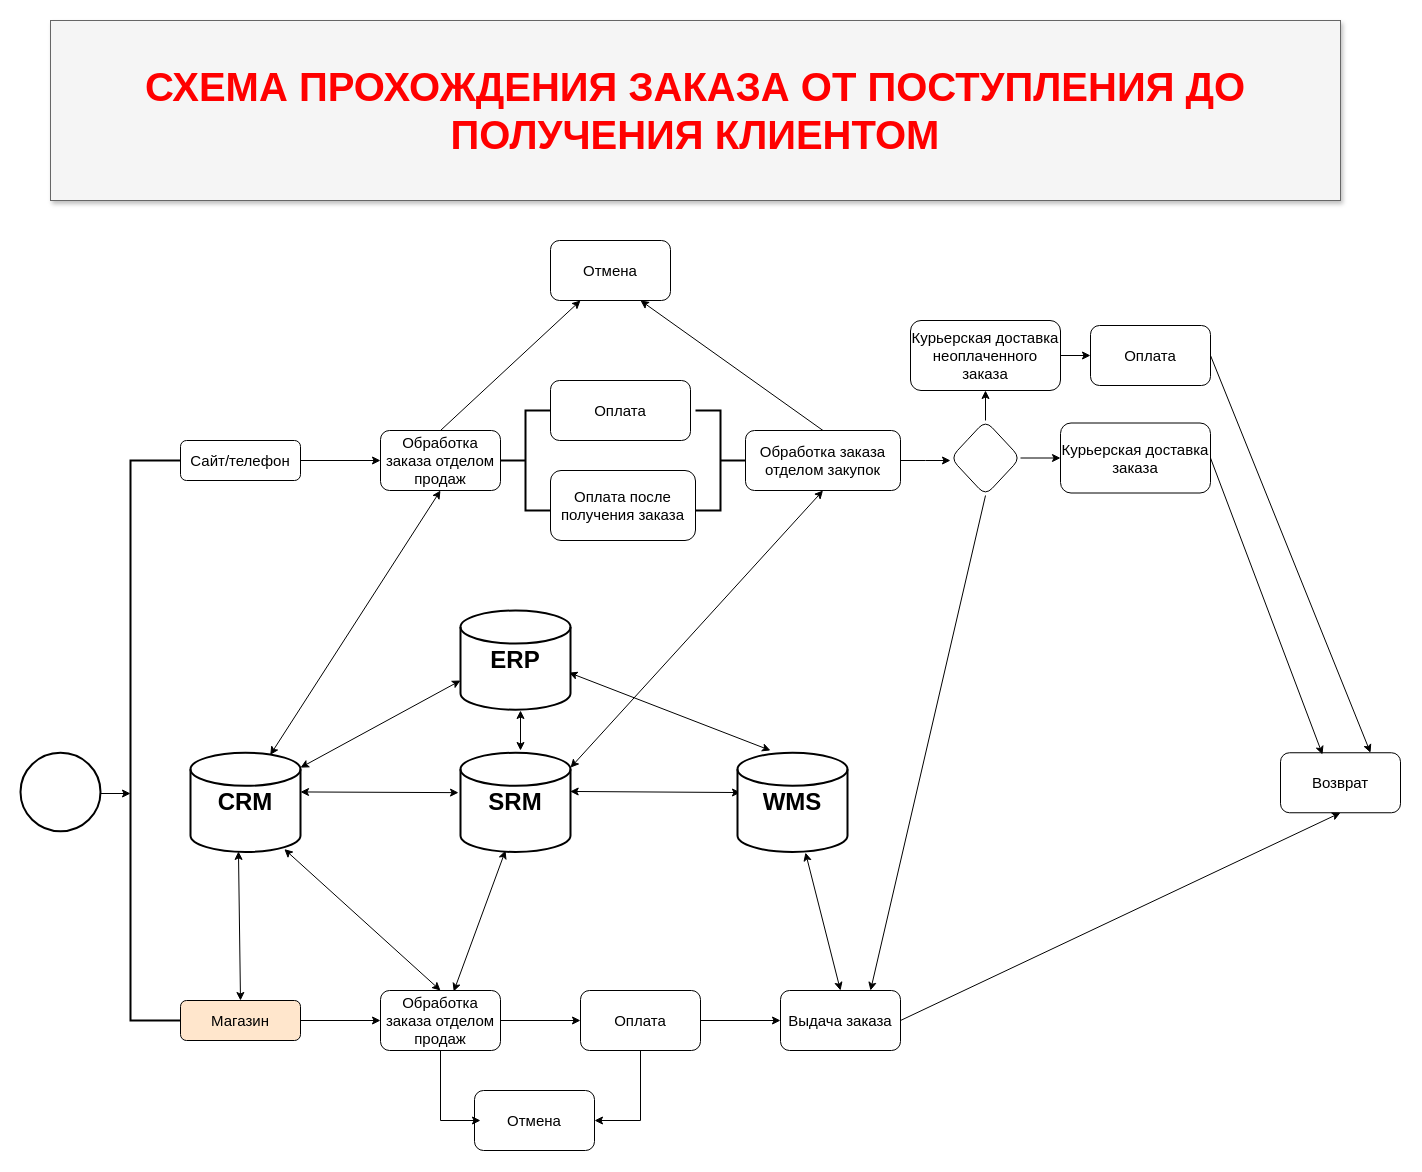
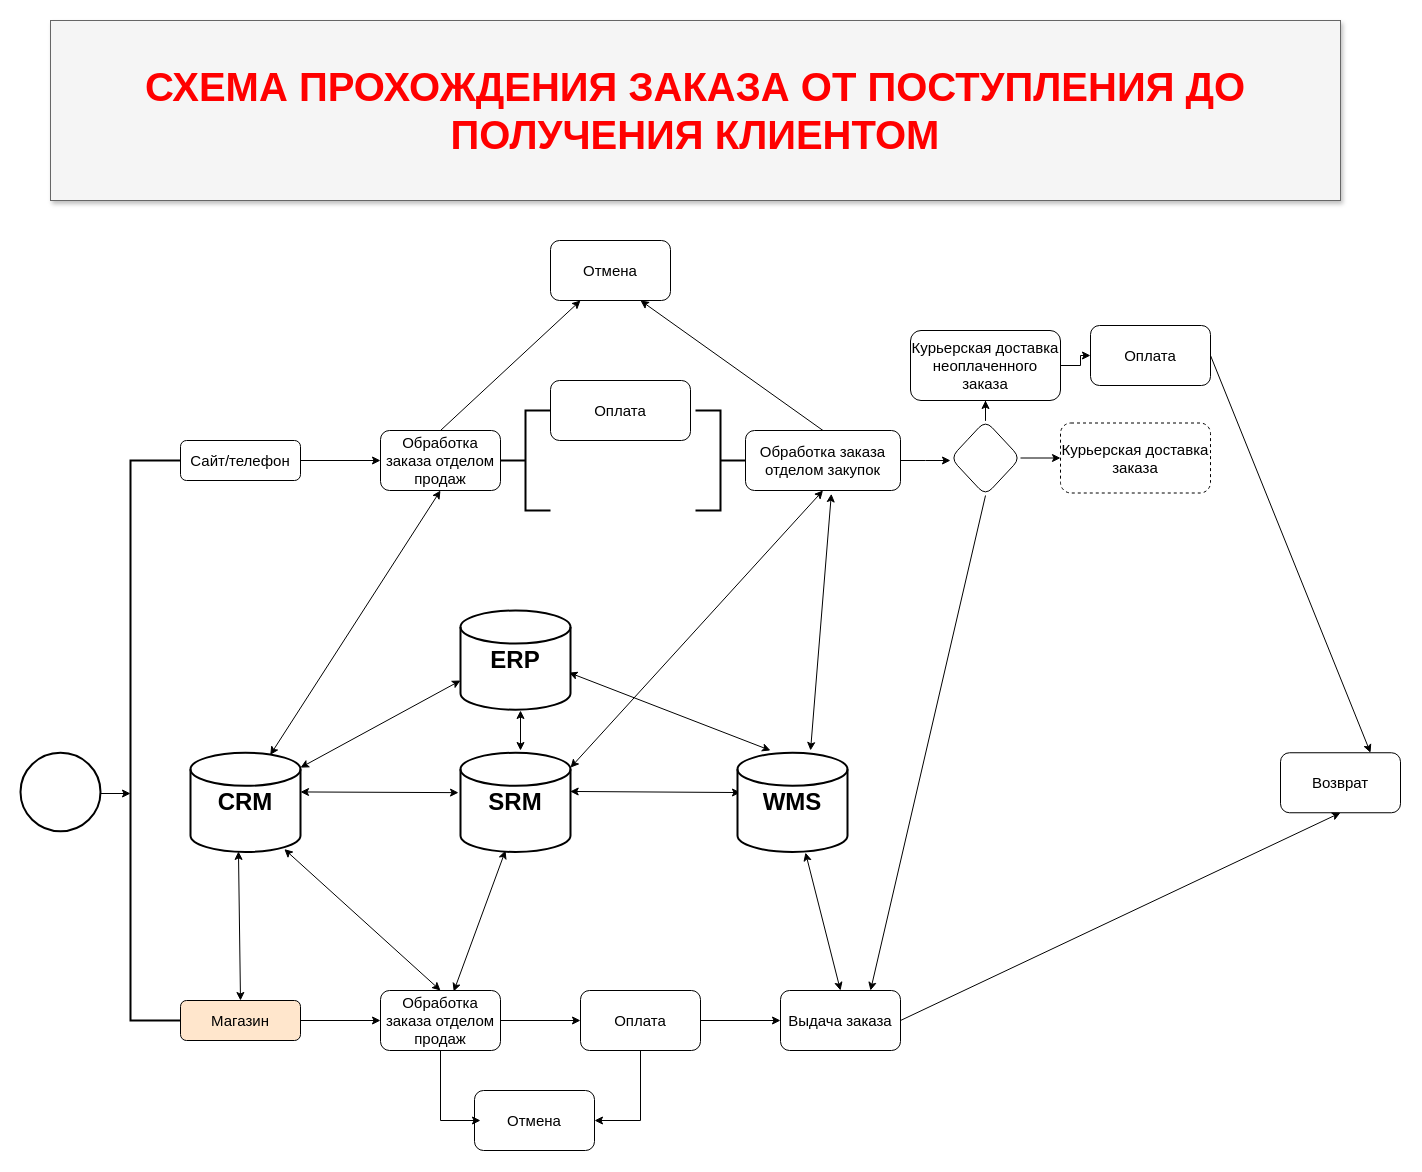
  <mxCell id="0" />
  <mxCell id="1" parent="0" />
  <mxCell id="2" value="" style="edgeStyle=orthogonalEdgeStyle;rounded=0;orthogonalLoop=1;jettySize=auto;html=1;" edge="1" parent="1" source="3" target="10"><mxGeometry relative="1" as="geometry" /></mxCell>
  <mxCell id="3" value="Сайт/телефон" style="rounded=1;whiteSpace=wrap;html=1;fontSize=15;glass=0;strokeWidth=1;shadow=0;" parent="1" vertex="1"><mxGeometry x="180" y="440" width="120" height="40" as="geometry" /></mxCell>
  <mxCell id="4" value="" style="edgeStyle=orthogonalEdgeStyle;rounded=0;orthogonalLoop=1;jettySize=auto;html=1;" edge="1" parent="1" source="5" target="12"><mxGeometry relative="1" as="geometry" /></mxCell>
  <mxCell id="5" value="Магазин" style="rounded=1;whiteSpace=wrap;html=1;fontSize=15;glass=0;strokeWidth=1;shadow=0;fillColor=#ffe6cc;" parent="1" vertex="1"><mxGeometry x="180" y="1000" width="120" height="40" as="geometry" /></mxCell>
  <mxCell id="6" value="" style="edgeStyle=orthogonalEdgeStyle;rounded=0;orthogonalLoop=1;jettySize=auto;html=1;" edge="1" parent="1"><mxGeometry relative="1" as="geometry"><mxPoint x="100" y="793" as="sourcePoint" /><mxPoint x="130" y="793" as="targetPoint" /></mxGeometry></mxCell>
  <mxCell id="7" value="" style="strokeWidth=2;html=1;shape=mxgraph.flowchart.annotation_1;align=left;pointerEvents=1;" vertex="1" parent="1"><mxGeometry x="130" y="460" width="50" height="560" as="geometry" /></mxCell>
  <mxCell id="8" value="" style="endArrow=classic;startArrow=classic;html=1;rounded=0;entryX=0.436;entryY=0.994;entryDx=0;entryDy=0;exitX=0.5;exitY=0;exitDx=0;exitDy=0;exitPerimeter=0;entryPerimeter=0;" edge="1" parent="1" source="5" target="32"><mxGeometry width="50" height="50" relative="1" as="geometry"><mxPoint x="240" y="990" as="sourcePoint" /><mxPoint x="240" y="821.5" as="targetPoint" /></mxGeometry></mxCell>
  <mxCell id="9" value="&lt;h1&gt;&lt;font style=&quot;font-size: 40px;&quot; color=&quot;#ff0000&quot;&gt;СХЕМА ПРОХОЖДЕНИЯ ЗАКАЗА ОТ ПОСТУПЛЕНИЯ ДО ПОЛУЧЕНИЯ КЛИЕНТОМ&lt;/font&gt;&lt;/h1&gt;" style="text;html=1;align=center;verticalAlign=middle;whiteSpace=wrap;rounded=0;fillColor=#f5f5f5;strokeColor=#666666;fontColor=#333333;shadow=1;" vertex="1" parent="1"><mxGeometry x="50" y="20" width="1290" height="180" as="geometry" /></mxCell>
  <mxCell id="10" value="Обработка заказа отделом продаж" style="whiteSpace=wrap;html=1;fontSize=15;rounded=1;glass=0;strokeWidth=1;shadow=0;" vertex="1" parent="1"><mxGeometry x="380" y="430" width="120" height="60" as="geometry" /></mxCell>
  <mxCell id="11" value="" style="edgeStyle=orthogonalEdgeStyle;rounded=0;orthogonalLoop=1;jettySize=auto;html=1;" edge="1" parent="1" source="12" target="15"><mxGeometry relative="1" as="geometry" /></mxCell>
  <mxCell id="12" value="Обработка заказа отделом продаж" style="whiteSpace=wrap;html=1;fontSize=15;rounded=1;glass=0;strokeWidth=1;shadow=0;" vertex="1" parent="1"><mxGeometry x="380" y="990" width="120" height="60" as="geometry" /></mxCell>
  <mxCell id="13" value="" style="edgeStyle=orthogonalEdgeStyle;rounded=0;orthogonalLoop=1;jettySize=auto;html=1;" edge="1" parent="1" source="15" target="16"><mxGeometry relative="1" as="geometry" /></mxCell>
  <mxCell id="14" value="" style="edgeStyle=orthogonalEdgeStyle;rounded=0;orthogonalLoop=1;jettySize=auto;html=1;entryX=1;entryY=0.5;entryDx=0;entryDy=0;" edge="1" parent="1" source="15" target="17"><mxGeometry relative="1" as="geometry" /></mxCell>
  <mxCell id="15" value="Оплата" style="whiteSpace=wrap;html=1;fontSize=15;rounded=1;glass=0;strokeWidth=1;shadow=0;" vertex="1" parent="1"><mxGeometry x="580" y="990" width="120" height="60" as="geometry" /></mxCell>
  <mxCell id="16" value="Выдача заказа" style="whiteSpace=wrap;html=1;fontSize=15;rounded=1;glass=0;strokeWidth=1;shadow=0;" vertex="1" parent="1"><mxGeometry x="780" y="990" width="120" height="60" as="geometry" /></mxCell>
  <mxCell id="17" value="Отмена" style="whiteSpace=wrap;html=1;fontSize=15;rounded=1;glass=0;strokeWidth=1;shadow=0;" vertex="1" parent="1"><mxGeometry x="474" y="1090" width="120" height="60" as="geometry" /></mxCell>
  <mxCell id="18" value="" style="endArrow=classic;html=1;rounded=0;exitX=0.5;exitY=1;exitDx=0;exitDy=0;entryX=0.05;entryY=0.5;entryDx=0;entryDy=0;entryPerimeter=0;" edge="1" parent="1" source="12" target="17"><mxGeometry width="50" height="50" relative="1" as="geometry"><mxPoint x="440" y="940" as="sourcePoint" /><mxPoint x="470" y="1120" as="targetPoint" /><Array as="points"><mxPoint x="440" y="1120" /></Array></mxGeometry></mxCell>
  <mxCell id="19" value="" style="endArrow=classic;startArrow=classic;html=1;rounded=0;entryX=-0.018;entryY=0.402;entryDx=0;entryDy=0;entryPerimeter=0;exitX=1;exitY=0.395;exitDx=0;exitDy=0;exitPerimeter=0;" edge="1" parent="1" source="32" target="33"><mxGeometry width="50" height="50" relative="1" as="geometry"><mxPoint x="300" y="792" as="sourcePoint" /><mxPoint x="460.24" y="791.5" as="targetPoint" /></mxGeometry></mxCell>
  <mxCell id="20" value="" style="endArrow=classic;startArrow=classic;html=1;rounded=0;exitX=0.997;exitY=0.39;exitDx=0;exitDy=0;exitPerimeter=0;entryX=0.027;entryY=0.401;entryDx=0;entryDy=0;entryPerimeter=0;" edge="1" parent="1" source="33" target="34"><mxGeometry width="50" height="50" relative="1" as="geometry"><mxPoint x="580" y="791.5" as="sourcePoint" /><mxPoint x="720" y="792" as="targetPoint" /></mxGeometry></mxCell>
  <mxCell id="21" value="" style="endArrow=classic;startArrow=classic;html=1;rounded=0;entryX=0.5;entryY=1;entryDx=0;entryDy=0;" edge="1" parent="1"><mxGeometry width="50" height="50" relative="1" as="geometry"><mxPoint x="520" y="750" as="sourcePoint" /><mxPoint x="520" y="710" as="targetPoint" /></mxGeometry></mxCell>
  <mxCell id="22" value="" style="endArrow=classic;startArrow=classic;html=1;rounded=0;entryX=0.5;entryY=1;entryDx=0;entryDy=0;entryPerimeter=0;exitX=0.725;exitY=0.022;exitDx=0;exitDy=0;exitPerimeter=0;" edge="1" parent="1" source="32" target="10"><mxGeometry width="50" height="50" relative="1" as="geometry"><mxPoint x="290" y="710" as="sourcePoint" /><mxPoint x="490" y="710" as="targetPoint" /></mxGeometry></mxCell>
  <mxCell id="23" value="" style="endArrow=classic;startArrow=classic;html=1;rounded=0;exitX=0.5;exitY=0;exitDx=0;exitDy=0;entryX=0.853;entryY=0.971;entryDx=0;entryDy=0;entryPerimeter=0;" edge="1" parent="1" source="12" target="32"><mxGeometry width="50" height="50" relative="1" as="geometry"><mxPoint x="440" y="870" as="sourcePoint" /><mxPoint x="260.04" y="820" as="targetPoint" /></mxGeometry></mxCell>
  <mxCell id="24" value="" style="endArrow=classic;startArrow=classic;html=1;rounded=0;entryX=0.409;entryY=0.985;entryDx=0;entryDy=0;exitX=0.61;exitY=0.016;exitDx=0;exitDy=0;exitPerimeter=0;entryPerimeter=0;" edge="1" parent="1" source="12" target="33"><mxGeometry width="50" height="50" relative="1" as="geometry"><mxPoint x="440" y="870" as="sourcePoint" /><mxPoint x="520" y="821.5" as="targetPoint" /></mxGeometry></mxCell>
  <mxCell id="25" value="" style="endArrow=classic;startArrow=classic;html=1;rounded=0;entryX=0.618;entryY=1.006;entryDx=0;entryDy=0;exitX=0.5;exitY=0;exitDx=0;exitDy=0;entryPerimeter=0;" edge="1" parent="1" source="16" target="34"><mxGeometry width="50" height="50" relative="1" as="geometry"><mxPoint x="440" y="870" as="sourcePoint" /><mxPoint x="800" y="821.5" as="targetPoint" /></mxGeometry></mxCell>
  <mxCell id="26" value="" style="endArrow=classic;startArrow=classic;html=1;rounded=0;entryX=0.987;entryY=0.626;entryDx=0;entryDy=0;exitX=0.3;exitY=-0.023;exitDx=0;exitDy=0;exitPerimeter=0;entryPerimeter=0;" edge="1" parent="1" source="34" target="35"><mxGeometry width="50" height="50" relative="1" as="geometry"><mxPoint x="800" y="761.5" as="sourcePoint" /><mxPoint x="580" y="680" as="targetPoint" /></mxGeometry></mxCell>
  <mxCell id="27" value="" style="endArrow=classic;startArrow=classic;html=1;rounded=0;entryX=0;entryY=0.5;entryDx=0;entryDy=0;exitX=1;exitY=0.15;exitDx=0;exitDy=0;exitPerimeter=0;" edge="1" parent="1" source="32"><mxGeometry width="50" height="50" relative="1" as="geometry"><mxPoint x="320" y="770" as="sourcePoint" /><mxPoint x="460" y="680" as="targetPoint" /></mxGeometry></mxCell>
  <mxCell id="28" value="Оплата" style="whiteSpace=wrap;html=1;fontSize=15;rounded=1;glass=0;strokeWidth=1;shadow=0;" vertex="1" parent="1"><mxGeometry x="550" y="380" width="140" height="60" as="geometry" /></mxCell>
- <mxCell id="29" value="Оплата после получения заказа" style="rounded=1;whiteSpace=wrap;html=1;fontSize=15;" vertex="1" parent="1"><mxGeometry x="550" y="470" width="145" height="70" as="geometry" /></mxCell>
  <mxCell id="30" value="" style="strokeWidth=2;html=1;shape=mxgraph.flowchart.annotation_2;align=left;labelPosition=right;pointerEvents=1;" vertex="1" parent="1"><mxGeometry x="500" y="410" width="50" height="100" as="geometry" /></mxCell>
  <mxCell id="31" value="" style="strokeWidth=2;html=1;shape=mxgraph.flowchart.start_2;whiteSpace=wrap;" vertex="1" parent="1"><mxGeometry y="752.25" width="80" height="78.5" as="geometry" x="20" /></mxCell>
  <mxCell id="32" value="&lt;h1&gt;CRM&lt;/h1&gt;" style="strokeWidth=2;html=1;shape=mxgraph.flowchart.database;whiteSpace=wrap;" vertex="1" parent="1"><mxGeometry x="190" y="752.25" width="110" height="99.25" as="geometry" /></mxCell>
  <mxCell id="33" value="&lt;h1&gt;SRM&lt;/h1&gt;" style="strokeWidth=2;html=1;shape=mxgraph.flowchart.database;whiteSpace=wrap;" vertex="1" parent="1"><mxGeometry x="460" y="752.25" width="110" height="99.25" as="geometry" /></mxCell>
  <mxCell id="34" value="&lt;h1&gt;WMS&lt;/h1&gt;" style="strokeWidth=2;html=1;shape=mxgraph.flowchart.database;whiteSpace=wrap;direction=east;" vertex="1" parent="1"><mxGeometry x="737" y="752.25" width="110" height="99.25" as="geometry" /></mxCell>
  <mxCell id="35" value="&lt;h1&gt;ERP&lt;/h1&gt;" style="strokeWidth=2;html=1;shape=mxgraph.flowchart.database;whiteSpace=wrap;" vertex="1" parent="1"><mxGeometry x="460" y="610" width="110" height="99.25" as="geometry" /></mxCell>
  <mxCell id="36" value="&lt;font style=&quot;font-size: 15px;&quot;&gt;Отмена&lt;/font&gt;" style="rounded=1;whiteSpace=wrap;html=1;" vertex="1" parent="1"><mxGeometry x="550" y="240" width="120" height="60" as="geometry" /></mxCell>
  <mxCell id="37" value="" style="endArrow=classic;html=1;rounded=0;exitX=0.5;exitY=0;exitDx=0;exitDy=0;entryX=0.25;entryY=1;entryDx=0;entryDy=0;" edge="1" parent="1" source="10" target="36"><mxGeometry width="50" height="50" relative="1" as="geometry"><mxPoint x="650" y="510" as="sourcePoint" /><mxPoint x="700" y="460" as="targetPoint" /></mxGeometry></mxCell>
  <mxCell id="38" value="" style="strokeWidth=2;html=1;shape=mxgraph.flowchart.annotation_2;align=left;labelPosition=right;pointerEvents=1;direction=west;" vertex="1" parent="1"><mxGeometry x="695" y="410" width="50" height="100" as="geometry" /></mxCell>
  <mxCell id="39" value="" style="edgeStyle=orthogonalEdgeStyle;rounded=0;orthogonalLoop=1;jettySize=auto;html=1;" edge="1" parent="1" source="40"><mxGeometry relative="1" as="geometry"><mxPoint x="950" y="460" as="targetPoint" /></mxGeometry></mxCell>
  <mxCell id="40" value="&lt;font style=&quot;font-size: 15px;&quot;&gt;Обработка заказа отделом закупок&lt;/font&gt;" style="rounded=1;whiteSpace=wrap;html=1;" vertex="1" parent="1"><mxGeometry x="745" y="430" width="155" height="60" as="geometry" /></mxCell>
  <mxCell id="41" value="" style="endArrow=classic;html=1;rounded=0;entryX=0.75;entryY=1;entryDx=0;entryDy=0;exitX=0.5;exitY=0;exitDx=0;exitDy=0;" edge="1" parent="1" source="40" target="36"><mxGeometry width="50" height="50" relative="1" as="geometry"><mxPoint x="650" y="460" as="sourcePoint" /><mxPoint x="700" y="410" as="targetPoint" /></mxGeometry></mxCell>
  <mxCell id="42" value="" style="endArrow=classic;startArrow=classic;html=1;rounded=0;exitX=1;exitY=0.15;exitDx=0;exitDy=0;exitPerimeter=0;entryX=0.5;entryY=1;entryDx=0;entryDy=0;" edge="1" parent="1" source="33" target="40"><mxGeometry width="50" height="50" relative="1" as="geometry"><mxPoint x="650" y="620" as="sourcePoint" /><mxPoint x="700" y="570" as="targetPoint" /></mxGeometry></mxCell>
  <mxCell id="43" value="" style="edgeStyle=orthogonalEdgeStyle;rounded=0;orthogonalLoop=1;jettySize=auto;html=1;" edge="1" parent="1" source="44" target="46"><mxGeometry relative="1" as="geometry" /></mxCell>
- <mxCell id="44" value="&lt;font style=&quot;font-size: 15px;&quot;&gt;Курьерская доставка неоплаченного заказа&lt;/font&gt;" style="rounded=1;whiteSpace=wrap;html=1;" vertex="1" parent="1"><mxGeometry x="910" y="320" width="150" height="70" as="geometry" /></mxCell>
- <mxCell id="45" value="&lt;font style=&quot;font-size: 15px;&quot;&gt;Курьерская доставка заказа&lt;/font&gt;" style="rounded=1;whiteSpace=wrap;html=1;" vertex="1" parent="1"><mxGeometry x="1060" y="422.5" width="150" height="70" as="geometry" /></mxCell>
+ <mxCell id="44" value="&lt;font style=&quot;font-size: 15px;&quot;&gt;Курьерская доставка неоплаченного заказа&lt;/font&gt;" style="rounded=1;whiteSpace=wrap;html=1;" vertex="1" parent="1"><mxGeometry x="910" y="330" width="150" height="70" as="geometry" /></mxCell>
+ <mxCell id="45" value="&lt;font style=&quot;font-size: 15px;&quot;&gt;Курьерская доставка заказа&lt;/font&gt;" style="rounded=1;whiteSpace=wrap;html=1;dashed=1;" vertex="1" parent="1"><mxGeometry x="1060" y="422.5" width="150" height="70" as="geometry" /></mxCell>
  <mxCell id="46" value="&lt;font style=&quot;font-size: 15px;&quot;&gt;Оплата&lt;/font&gt;" style="whiteSpace=wrap;html=1;rounded=1;" vertex="1" parent="1"><mxGeometry x="1090" y="325" width="120" height="60" as="geometry" /></mxCell>
+ <mxCell id="47" value="" style="endArrow=classic;startArrow=classic;html=1;rounded=0;entryX=0.554;entryY=1.055;entryDx=0;entryDy=0;entryPerimeter=0;exitX=0.664;exitY=-0.023;exitDx=0;exitDy=0;exitPerimeter=0;" edge="1" parent="1" source="34" target="40"><mxGeometry width="50" height="50" relative="1" as="geometry"><mxPoint x="760" y="660" as="sourcePoint" /><mxPoint x="810" y="610" as="targetPoint" /></mxGeometry></mxCell>
  <mxCell id="48" value="" style="edgeStyle=orthogonalEdgeStyle;rounded=0;orthogonalLoop=1;jettySize=auto;html=1;" edge="1" parent="1" source="50" target="44"><mxGeometry relative="1" as="geometry" /></mxCell>
  <mxCell id="49" value="" style="edgeStyle=orthogonalEdgeStyle;rounded=0;orthogonalLoop=1;jettySize=auto;html=1;" edge="1" parent="1" source="50" target="45"><mxGeometry relative="1" as="geometry" /></mxCell>
  <mxCell id="50" value="" style="rhombus;whiteSpace=wrap;html=1;rounded=1;" vertex="1" parent="1"><mxGeometry x="950" y="420" width="70" height="75" as="geometry" /></mxCell>
  <mxCell id="51" value="" style="endArrow=classic;html=1;rounded=0;exitX=0.5;exitY=1;exitDx=0;exitDy=0;entryX=0.75;entryY=0;entryDx=0;entryDy=0;" edge="1" parent="1" source="50" target="16"><mxGeometry width="50" height="50" relative="1" as="geometry"><mxPoint x="760" y="740" as="sourcePoint" /><mxPoint x="960" y="780" as="targetPoint" /></mxGeometry></mxCell>
  <mxCell id="52" value="&lt;font style=&quot;font-size: 15px;&quot;&gt;Возврат&lt;/font&gt;" style="rounded=1;whiteSpace=wrap;html=1;" vertex="1" parent="1"><mxGeometry x="1280" y="752.25" width="120" height="60" as="geometry" /></mxCell>
  <mxCell id="53" value="" style="endArrow=classic;html=1;rounded=0;entryX=0.5;entryY=1;entryDx=0;entryDy=0;exitX=1;exitY=0.5;exitDx=0;exitDy=0;" edge="1" parent="1" source="16" target="52"><mxGeometry width="50" height="50" relative="1" as="geometry"><mxPoint x="920" y="810" as="sourcePoint" /><mxPoint x="970" y="760" as="targetPoint" /></mxGeometry></mxCell>
- <mxCell id="54" value="" style="endArrow=classic;html=1;rounded=0;entryX=0.35;entryY=0.029;entryDx=0;entryDy=0;entryPerimeter=0;exitX=1;exitY=0.5;exitDx=0;exitDy=0;" edge="1" parent="1" source="45" target="52"><mxGeometry width="50" height="50" relative="1" as="geometry"><mxPoint x="920" y="600" as="sourcePoint" /><mxPoint x="970" y="550" as="targetPoint" /></mxGeometry></mxCell>
  <mxCell id="55" value="" style="endArrow=classic;html=1;rounded=0;entryX=0.75;entryY=0;entryDx=0;entryDy=0;exitX=1;exitY=0.5;exitDx=0;exitDy=0;" edge="1" parent="1" source="46" target="52"><mxGeometry width="50" height="50" relative="1" as="geometry"><mxPoint x="920" y="600" as="sourcePoint" /><mxPoint x="970" y="550" as="targetPoint" /></mxGeometry></mxCell>
